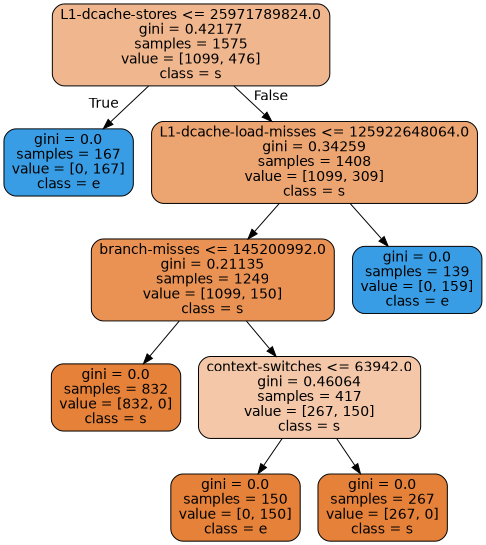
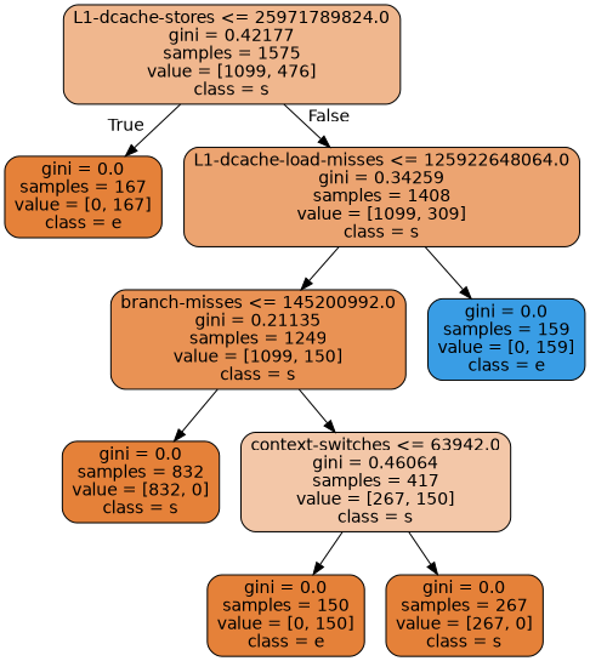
  digraph {
    node [color=black fillcolor="#e58139ff" fontname=helvetica shape=box style="filled, rounded"]
    edge [fontname=helvetica]
    n1 [fillcolor="#e5813991" label="L1-dcache-stores <= 25971789824.0\ngini = 0.42177\nsamples = 1575\nvalue = [1099, 476]\nclass = s"]
-   n2 [fillcolor="#399de5ff" label="gini = 0.0\nsamples = 167\nvalue = [0, 167]\nclass = e"]
+   n2 [label="gini = 0.0\nsamples = 167\nvalue = [0, 167]\nclass = e"]
    n3 [fillcolor="#e58139b7" label="L1-dcache-load-misses <= 125922648064.0\ngini = 0.34259\nsamples = 1408\nvalue = [1099, 309]\nclass = s"]
    n4 [fillcolor="#e58139dc" label="branch-misses <= 145200992.0\ngini = 0.21135\nsamples = 1249\nvalue = [1099, 150]\nclass = s"]
-   n5 [fillcolor="#399de5ff" label="gini = 0.0\nsamples = 139\nvalue = [0, 159]\nclass = e"]
+   n5 [fillcolor="#399de5ff" label="gini = 0.0\nsamples = 159\nvalue = [0, 159]\nclass = e"]
    n6 [label="gini = 0.0\nsamples = 832\nvalue = [832, 0]\nclass = s"]
    n7 [fillcolor="#e5813970" label="context-switches <= 63942.0\ngini = 0.46064\nsamples = 417\nvalue = [267, 150]\nclass = s"]
    n8 [label="gini = 0.0\nsamples = 150\nvalue = [0, 150]\nclass = e"]
    n9 [label="gini = 0.0\nsamples = 267\nvalue = [267, 0]\nclass = s"]
    n1 -> n2 [headlabel=True labelangle=45 labeldistance=2.5]
    n1 -> n3 [headlabel=False labelangle=-45 labeldistance=2.5]
    n3 -> n4
    n3 -> n5
    n4 -> n6
    n4 -> n7
    n7 -> n8
    n7 -> n9
  }
